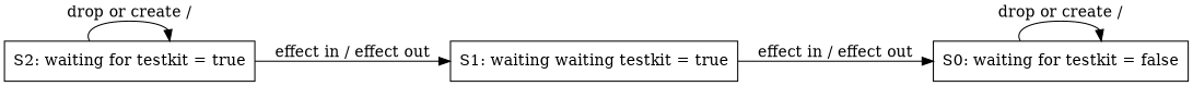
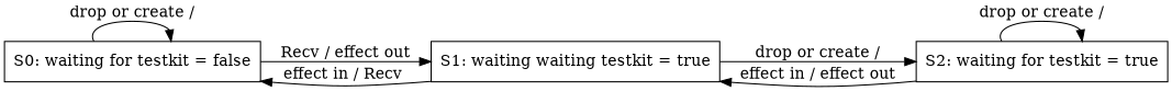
  digraph {
    rankdir=LR
    node [shape=box]
    n1 [label="S0: waiting for testkit = false"]
    n2 [label="S1: waiting waiting testkit = true"]
    n3 [label="S2: waiting for testkit = true"]
    n1 -> n1 [label="drop or create /"]
-   n2 -> n1 [label="effect in / effect out"]
+   n1 -> n2 [label="Recv / effect out"]
+   n2 -> n1 [label="effect in / Recv "]
+   n2 -> n3 [label="drop or create /"]
    n3 -> n2 [label="effect in / effect out"]
    n3 -> n3 [label="drop or create /"]
  }
